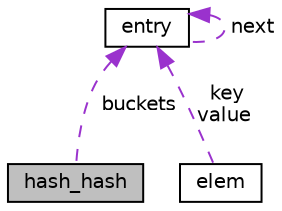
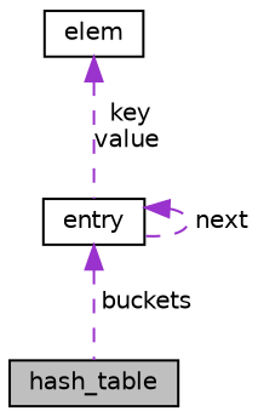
  digraph {
    node [color=black fillcolor=white fontname=Helvetica fontsize=10 shape=record style=filled]
    edge [color=darkorchid3 dir=back fontname=Helvetica fontsize=10 labelfontname=Helvetica labelfontsize=10 style=dashed]
-   n1 [fillcolor=grey75 fontcolor=black height=0.2 label=hash_hash width=0.4]
+   n1 [fillcolor=grey75 fontcolor=black height=0.2 label=hash_table width=0.4]
    n2 [height=0.2 label=entry width=0.4]
    n3 [height=0.2 label=elem width=0.4]
    n2 -> n1 [label=" buckets"]
    n2 -> n2 [label=" next"]
-   n2 -> n3 [label=" key\nvalue"]
+   n3 -> n2 [label=" key\nvalue"]
  }
